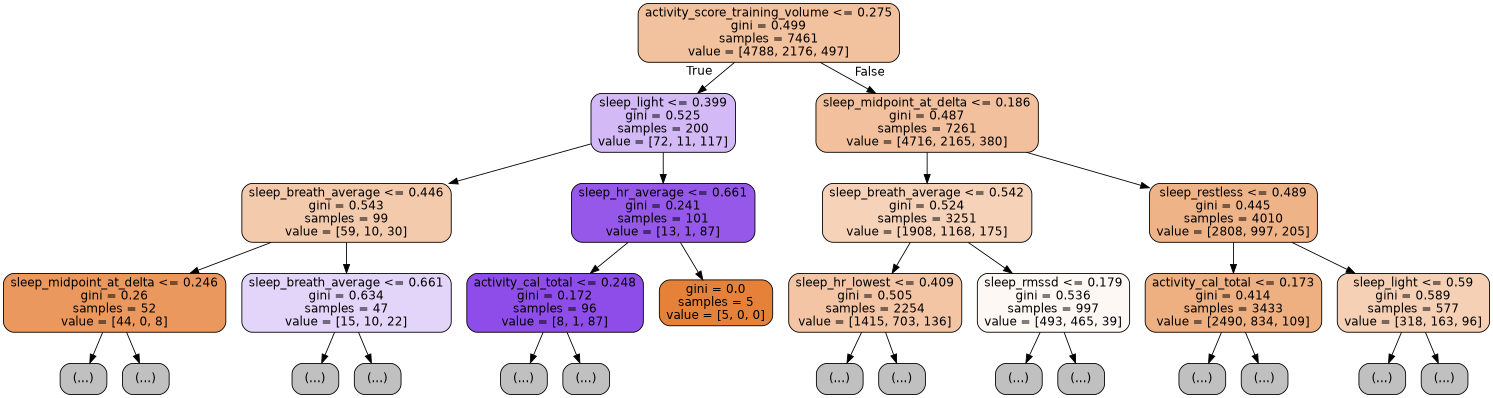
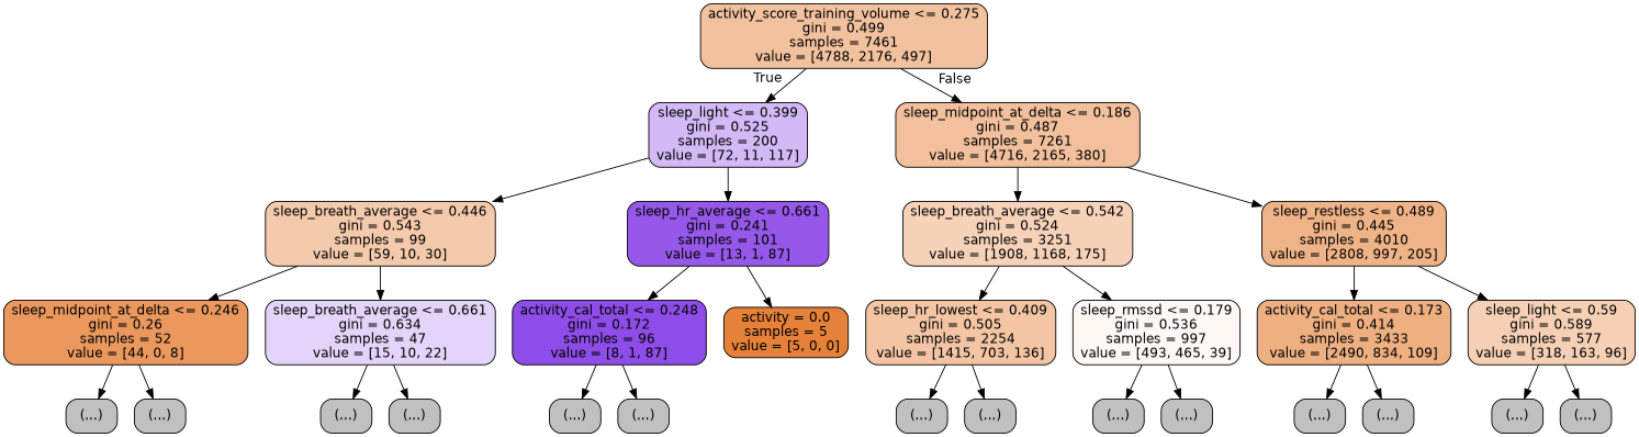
  digraph {
    node [color=black fillcolor="#C0C0C0" fontname=helvetica shape=box style="filled, rounded"]
    edge [fontname=helvetica]
    n1 [fillcolor="#f2c19d" label="activity_score_training_volume <= 0.275\ngini = 0.499\nsamples = 7461\nvalue = [4788, 2176, 497]"]
    n2 [fillcolor="#d3b9f6" label="sleep_light <= 0.399\ngini = 0.525\nsamples = 200\nvalue = [72, 11, 117]"]
    n3 [fillcolor="#f2c09c" label="sleep_midpoint_at_delta <= 0.186\ngini = 0.487\nsamples = 7261\nvalue = [4716, 2165, 380]"]
    n4 [fillcolor="#f4caac" label="sleep_breath_average <= 0.446\ngini = 0.543\nsamples = 99\nvalue = [59, 10, 30]"]
    n5 [fillcolor="#9558e9" label="sleep_hr_average <= 0.661\ngini = 0.241\nsamples = 101\nvalue = [13, 1, 87]"]
    n6 [fillcolor="#ea985d" label="sleep_midpoint_at_delta <= 0.246\ngini = 0.26\nsamples = 52\nvalue = [44, 0, 8]"]
    n7 [fillcolor="#e3d4f9" label="sleep_breath_average <= 0.661\ngini = 0.634\nsamples = 47\nvalue = [15, 10, 22]"]
    n8 [label="(...)"]
    n9 [label="(...)"]
    n10 [label="(...)"]
    n11 [label="(...)"]
    n12 [fillcolor="#8e4de8" label="activity_cal_total <= 0.248\ngini = 0.172\nsamples = 96\nvalue = [8, 1, 87]"]
-   n13 [fillcolor="#e58139" label="gini = 0.0\nsamples = 5\nvalue = [5, 0, 0]"]
+   n13 [fillcolor="#e58139" label="activity = 0.0\nsamples = 5\nvalue = [5, 0, 0]"]
    n14 [label="(...)"]
    n15 [label="(...)"]
    n16 [fillcolor="#f6d2b9" label="sleep_breath_average <= 0.542\ngini = 0.524\nsamples = 3251\nvalue = [1908, 1168, 175]"]
    n17 [fillcolor="#efb388" label="sleep_restless <= 0.489\ngini = 0.445\nsamples = 4010\nvalue = [2808, 997, 205]"]
    n18 [fillcolor="#f3c5a4" label="sleep_hr_lowest <= 0.409\ngini = 0.505\nsamples = 2254\nvalue = [1415, 703, 136]"]
    n19 [fillcolor="#fef8f5" label="sleep_rmssd <= 0.179\ngini = 0.536\nsamples = 997\nvalue = [493, 465, 39]"]
    n20 [label="(...)"]
    n21 [label="(...)"]
    n22 [label="(...)"]
    n23 [label="(...)"]
    n24 [fillcolor="#eeaf81" label="activity_cal_total <= 0.173\ngini = 0.414\nsamples = 3433\nvalue = [2490, 834, 109]"]
    n25 [fillcolor="#f5d0b5" label="sleep_light <= 0.59\ngini = 0.589\nsamples = 577\nvalue = [318, 163, 96]"]
    n26 [label="(...)"]
    n27 [label="(...)"]
    n28 [label="(...)"]
    n29 [label="(...)"]
    n1 -> n2 [headlabel=True labelangle=45 labeldistance=2.5]
    n1 -> n3 [headlabel=False labelangle=-45 labeldistance=2.5]
    n2 -> n4
    n2 -> n5
    n3 -> n16
    n3 -> n17
    n4 -> n6
    n4 -> n7
    n5 -> n12
    n5 -> n13
    n6 -> n8
    n6 -> n9
    n7 -> n10
    n7 -> n11
    n12 -> n14
    n12 -> n15
    n16 -> n18
    n16 -> n19
    n17 -> n24
    n17 -> n25
    n18 -> n20
    n18 -> n21
    n19 -> n22
    n19 -> n23
    n24 -> n26
    n24 -> n27
    n25 -> n28
    n25 -> n29
  }
